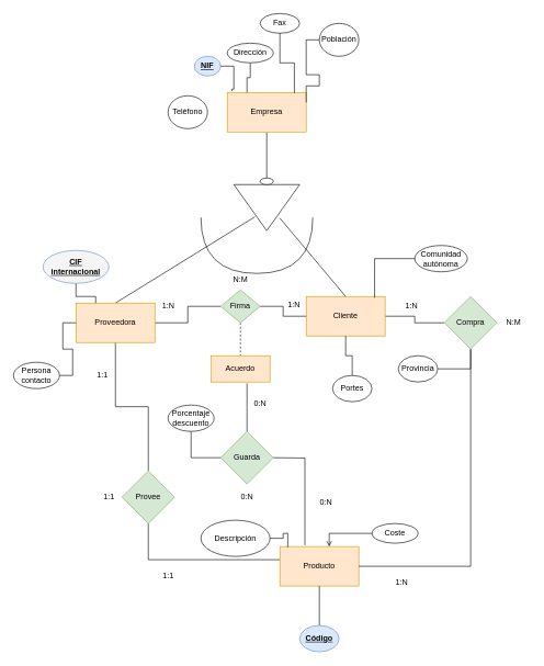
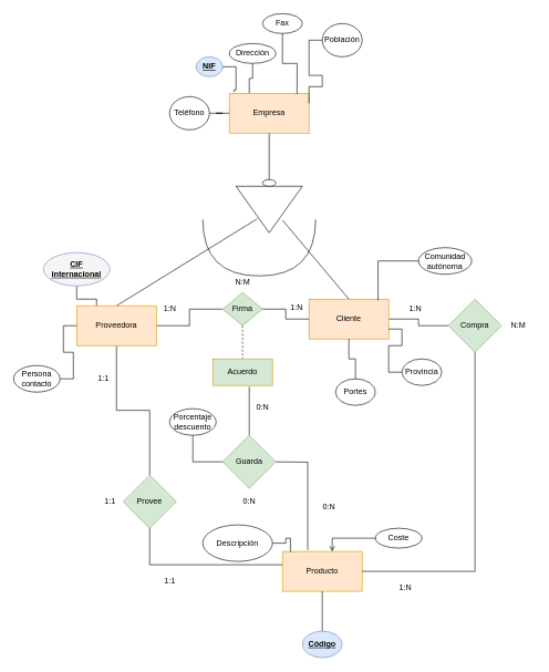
  <mxCell id="0" />
  <mxCell id="1" parent="0" />
  <mxCell id="2" style="edgeStyle=orthogonalEdgeStyle;rounded=0;orthogonalLoop=1;jettySize=auto;html=1;entryX=0.5;entryY=0;entryDx=0;entryDy=0;endArrow=none;endFill=0;" edge="1" parent="1" source="3" target="12"><mxGeometry relative="1" as="geometry" /></mxCell>
  <mxCell id="3" value="Empresa" style="whiteSpace=wrap;html=1;fillColor=#ffe6cc;strokeColor=#d79b00;" vertex="1" parent="1"><mxGeometry x="345" y="140" width="120" height="60" as="geometry" /></mxCell>
  <mxCell id="4" value="" style="endArrow=none;html=1;rounded=0;exitX=0.5;exitY=0;exitDx=0;exitDy=0;entryX=0.68;entryY=0.3;entryDx=0;entryDy=0;entryPerimeter=0;" edge="1" parent="1" source="7" target="11"><mxGeometry width="50" height="50" relative="1" as="geometry"><mxPoint x="355" y="330" as="sourcePoint" /><mxPoint x="345" y="320" as="targetPoint" /></mxGeometry></mxCell>
  <mxCell id="5" value="" style="edgeStyle=orthogonalEdgeStyle;rounded=0;orthogonalLoop=1;jettySize=auto;html=1;endArrow=none;endFill=0;" edge="1" parent="1" source="7" target="15"><mxGeometry relative="1" as="geometry" /></mxCell>
  <mxCell id="6" value="" style="edgeStyle=orthogonalEdgeStyle;rounded=0;orthogonalLoop=1;jettySize=auto;html=1;endArrow=none;endFill=0;" edge="1" parent="1" source="7" target="47"><mxGeometry relative="1" as="geometry" /></mxCell>
  <mxCell id="7" value="Proveedora" style="whiteSpace=wrap;html=1;fillColor=#ffe6cc;strokeColor=#d79b00;" vertex="1" parent="1"><mxGeometry x="115" y="460" width="120" height="60" as="geometry" /></mxCell>
  <mxCell id="8" value="" style="edgeStyle=orthogonalEdgeStyle;rounded=0;orthogonalLoop=1;jettySize=auto;html=1;endArrow=none;endFill=0;" edge="1" parent="1" source="9" target="18"><mxGeometry relative="1" as="geometry" /></mxCell>
  <mxCell id="9" value="Cliente" style="whiteSpace=wrap;html=1;fillColor=#ffe6cc;strokeColor=#d79b00;" vertex="1" parent="1"><mxGeometry x="465" y="450" width="120" height="60" as="geometry" /></mxCell>
  <mxCell id="10" value="" style="endArrow=none;html=1;rounded=0;exitX=0.5;exitY=0;exitDx=0;exitDy=0;entryX=0.3;entryY=0.271;entryDx=0;entryDy=0;entryPerimeter=0;" edge="1" parent="1" source="9" target="11"><mxGeometry width="50" height="50" relative="1" as="geometry"><mxPoint y="350" as="sourcePoint" x="495" /><mxPoint x="475" y="340" as="targetPoint" /></mxGeometry></mxCell>
  <mxCell id="11" value="" style="verticalLabelPosition=bottom;verticalAlign=top;html=1;shape=mxgraph.basic.acute_triangle;dx=0.5;direction=west;" vertex="1" parent="1"><mxGeometry x="355" y="280" width="100" height="70" as="geometry" /></mxCell>
  <mxCell id="12" value="" style="ellipse;whiteSpace=wrap;html=1;" vertex="1" parent="1"><mxGeometry x="395" y="270" width="20" height="10" as="geometry" /></mxCell>
  <mxCell id="13" value="" style="shape=requiredInterface;html=1;verticalLabelPosition=bottom;sketch=0;direction=south;" vertex="1" parent="1"><mxGeometry x="305" y="330" width="170" height="85" as="geometry" /></mxCell>
  <mxCell id="14" value="" style="edgeStyle=orthogonalEdgeStyle;rounded=0;orthogonalLoop=1;jettySize=auto;html=1;endArrow=none;endFill=0;" edge="1" parent="1" source="15" target="16"><mxGeometry relative="1" as="geometry"><Array as="points"><mxPoint x="225" y="850" /></Array></mxGeometry></mxCell>
  <mxCell id="15" value="Provee" style="rhombus;whiteSpace=wrap;html=1;fillColor=#d5e8d4;strokeColor=#82b366;" vertex="1" parent="1"><mxGeometry x="185" y="715" width="80" height="80" as="geometry" /></mxCell>
  <mxCell id="16" value="Producto" style="whiteSpace=wrap;html=1;fillColor=#ffe6cc;strokeColor=#d79b00;" vertex="1" parent="1"><mxGeometry x="425" y="830" width="120" height="60" as="geometry" /></mxCell>
  <mxCell id="17" style="edgeStyle=orthogonalEdgeStyle;rounded=0;orthogonalLoop=1;jettySize=auto;html=1;entryX=1;entryY=0.5;entryDx=0;entryDy=0;endArrow=none;endFill=0;" edge="1" parent="1" source="18" target="16"><mxGeometry relative="1" as="geometry"><Array as="points"><mxPoint x="715" y="860" /></Array></mxGeometry></mxCell>
  <mxCell id="18" value="Compra" style="rhombus;whiteSpace=wrap;html=1;fillColor=#d5e8d4;strokeColor=#82b366;" vertex="1" parent="1"><mxGeometry x="675" y="450" width="80" height="80" as="geometry" /></mxCell>
  <mxCell id="19" value="Fax" style="ellipse;whiteSpace=wrap;html=1;" vertex="1" parent="1"><mxGeometry x="395" y="20" width="60" height="30" as="geometry" /></mxCell>
+ <mxCell id="20" style="edgeStyle=orthogonalEdgeStyle;rounded=0;orthogonalLoop=1;jettySize=auto;html=1;endArrow=none;endFill=0;" edge="1" parent="1" source="21" target="3"><mxGeometry relative="1" as="geometry" /></mxCell>
  <mxCell id="21" value="Teléfono" style="ellipse;whiteSpace=wrap;html=1;" vertex="1" parent="1"><mxGeometry x="255" y="145" width="60" height="50" as="geometry" /></mxCell>
  <mxCell id="22" style="edgeStyle=orthogonalEdgeStyle;rounded=0;orthogonalLoop=1;jettySize=auto;html=1;entryX=1;entryY=0.25;entryDx=0;entryDy=0;endArrow=none;endFill=0;" edge="1" parent="1" source="23" target="3"><mxGeometry relative="1" as="geometry"><Array as="points"><mxPoint x="465" y="60" /><mxPoint x="465" y="113" /><mxPoint x="485" y="113" /><mxPoint x="485" y="130" /><mxPoint x="465" y="130" /></Array></mxGeometry></mxCell>
  <mxCell id="23" value="Población" style="ellipse;whiteSpace=wrap;html=1;" vertex="1" parent="1"><mxGeometry x="485" y="35" width="60" height="50" as="geometry" /></mxCell>
  <mxCell id="24" style="edgeStyle=orthogonalEdgeStyle;rounded=0;orthogonalLoop=1;jettySize=auto;html=1;entryX=0.25;entryY=0;entryDx=0;entryDy=0;endArrow=none;endFill=0;" edge="1" parent="1" source="25" target="3"><mxGeometry relative="1" as="geometry" /></mxCell>
  <mxCell id="25" value="Dirección" style="ellipse;whiteSpace=wrap;html=1;" vertex="1" parent="1"><mxGeometry x="345" y="65" width="70" height="30" as="geometry" /></mxCell>
  <mxCell id="26" value="&lt;u&gt;&lt;b&gt;NIF&lt;/b&gt;&lt;/u&gt;" style="ellipse;whiteSpace=wrap;html=1;fillColor=#dae8fc;strokeColor=#6c8ebf;" vertex="1" parent="1"><mxGeometry x="295" y="85" width="40" height="30" as="geometry" /></mxCell>
  <mxCell id="27" style="edgeStyle=orthogonalEdgeStyle;rounded=0;orthogonalLoop=1;jettySize=auto;html=1;entryX=0.058;entryY=-0.033;entryDx=0;entryDy=0;entryPerimeter=0;endArrow=none;endFill=0;" edge="1" parent="1" source="26" target="3"><mxGeometry relative="1" as="geometry" /></mxCell>
  <mxCell id="28" style="edgeStyle=orthogonalEdgeStyle;rounded=0;orthogonalLoop=1;jettySize=auto;html=1;entryX=0.85;entryY=0.017;entryDx=0;entryDy=0;entryPerimeter=0;endArrow=none;endFill=0;" edge="1" parent="1" source="19" target="3"><mxGeometry relative="1" as="geometry" /></mxCell>
  <mxCell id="29" style="edgeStyle=orthogonalEdgeStyle;rounded=0;orthogonalLoop=1;jettySize=auto;html=1;endArrow=none;endFill=0;" edge="1" parent="1" source="30" target="9"><mxGeometry relative="1" as="geometry" /></mxCell>
  <mxCell id="30" value="Portes" style="ellipse;whiteSpace=wrap;html=1;" vertex="1" parent="1"><mxGeometry x="505" y="570" width="60" height="40" as="geometry" /></mxCell>
  <mxCell id="31" value="&lt;div&gt;Comunidad&lt;/div&gt;&lt;div&gt;autónoma&lt;br&gt;&lt;/div&gt;" style="ellipse;whiteSpace=wrap;html=1;" vertex="1" parent="1"><mxGeometry x="630" y="372.5" width="80" height="40" as="geometry" /></mxCell>
- <mxCell id="32" style="edgeStyle=orthogonalEdgeStyle;rounded=0;orthogonalLoop=1;jettySize=auto;html=1;endArrow=none;endFill=0;" edge="1" parent="1" source="33" target="18"><mxGeometry relative="1" as="geometry" /></mxCell>
+ <mxCell id="32" style="edgeStyle=orthogonalEdgeStyle;rounded=0;orthogonalLoop=1;jettySize=auto;html=1;entryX=1;entryY=0.75;entryDx=0;entryDy=0;endArrow=none;endFill=0;" edge="1" parent="1" source="33" target="9"><mxGeometry relative="1" as="geometry" /></mxCell>
  <mxCell id="33" value="Provincia" style="ellipse;whiteSpace=wrap;html=1;" vertex="1" parent="1"><mxGeometry x="605" y="540" width="60" height="40" as="geometry" /></mxCell>
  <mxCell id="34" style="edgeStyle=orthogonalEdgeStyle;rounded=0;orthogonalLoop=1;jettySize=auto;html=1;entryX=0.867;entryY=0.033;entryDx=0;entryDy=0;entryPerimeter=0;endArrow=none;endFill=0;" edge="1" parent="1" source="31" target="9"><mxGeometry relative="1" as="geometry" /></mxCell>
  <mxCell id="35" style="edgeStyle=orthogonalEdgeStyle;rounded=0;orthogonalLoop=1;jettySize=auto;html=1;entryX=0;entryY=0.5;entryDx=0;entryDy=0;endArrow=none;endFill=0;" edge="1" parent="1" source="36" target="7"><mxGeometry relative="1" as="geometry" /></mxCell>
  <mxCell id="36" value="&lt;div&gt;Persona&lt;/div&gt;&lt;div&gt;contacto&lt;br&gt;&lt;/div&gt;" style="ellipse;whiteSpace=wrap;html=1;" vertex="1" parent="1"><mxGeometry x="20" y="550" width="70" height="40" as="geometry" /></mxCell>
  <mxCell id="37" style="edgeStyle=orthogonalEdgeStyle;rounded=0;orthogonalLoop=1;jettySize=auto;html=1;entryX=0.25;entryY=0;entryDx=0;entryDy=0;endArrow=none;endFill=0;" edge="1" parent="1" source="38" target="7"><mxGeometry relative="1" as="geometry" /></mxCell>
  <mxCell id="38" value="&lt;div&gt;&lt;u&gt;&lt;b&gt;CIF&lt;/b&gt;&lt;/u&gt;&lt;/div&gt;&lt;div&gt;&lt;u&gt;&lt;b&gt;internacional&lt;br&gt;&lt;/b&gt;&lt;/u&gt;&lt;/div&gt;" style="ellipse;whiteSpace=wrap;html=1;fillColor=#f5f5f5;strokeColor=#6c8ebf;" vertex="1" parent="1"><mxGeometry x="65" y="380" width="100" height="50" as="geometry" /></mxCell>
  <mxCell id="39" value="Coste" style="ellipse;whiteSpace=wrap;html=1;" vertex="1" parent="1"><mxGeometry x="565" y="795" width="70" height="30" as="geometry" /></mxCell>
  <mxCell id="40" value="Descripción" style="ellipse;whiteSpace=wrap;html=1;" vertex="1" parent="1"><mxGeometry x="305" y="790" width="105" height="55" as="geometry" /></mxCell>
  <mxCell id="41" style="edgeStyle=orthogonalEdgeStyle;rounded=0;orthogonalLoop=1;jettySize=auto;html=1;exitX=0.5;exitY=0;exitDx=0;exitDy=0;entryX=0.5;entryY=1;entryDx=0;entryDy=0;endArrow=none;endFill=0;" edge="1" parent="1" source="42" target="16"><mxGeometry relative="1" as="geometry" /></mxCell>
  <mxCell id="42" value="&lt;u&gt;&lt;b&gt;Código&lt;/b&gt;&lt;/u&gt;" style="ellipse;whiteSpace=wrap;html=1;fillColor=#dae8fc;strokeColor=#6c8ebf;" vertex="1" parent="1"><mxGeometry x="455" y="950" width="60" height="40" as="geometry" /></mxCell>
  <mxCell id="43" style="edgeStyle=orthogonalEdgeStyle;rounded=0;orthogonalLoop=1;jettySize=auto;html=1;entryX=0.1;entryY=0.017;entryDx=0;entryDy=0;entryPerimeter=0;endArrow=none;endFill=0;" edge="1" parent="1" source="40" target="16"><mxGeometry relative="1" as="geometry" /></mxCell>
  <mxCell id="44" style="edgeStyle=orthogonalEdgeStyle;rounded=0;orthogonalLoop=1;jettySize=auto;html=1;entryX=0.625;entryY=0;entryDx=0;entryDy=0;entryPerimeter=0;endArrow=open;endFill=0;" edge="1" parent="1" source="39" target="16"><mxGeometry relative="1" as="geometry" /></mxCell>
  <mxCell id="45" style="edgeStyle=orthogonalEdgeStyle;rounded=0;orthogonalLoop=1;jettySize=auto;html=1;exitX=0.5;exitY=1;exitDx=0;exitDy=0;entryX=0.5;entryY=0;entryDx=0;entryDy=0;endArrow=none;endFill=0;dashed=1;" edge="1" parent="1" source="47" target="48"><mxGeometry relative="1" as="geometry" /></mxCell>
  <mxCell id="46" style="edgeStyle=orthogonalEdgeStyle;rounded=0;orthogonalLoop=1;jettySize=auto;html=1;exitX=1;exitY=0.5;exitDx=0;exitDy=0;endArrow=none;endFill=0;" edge="1" parent="1" source="47" target="9"><mxGeometry relative="1" as="geometry" /></mxCell>
  <mxCell id="47" value="Firma" style="rhombus;whiteSpace=wrap;html=1;fillColor=#d5e8d4;strokeColor=#82b366;" vertex="1" parent="1"><mxGeometry x="335" y="440" width="60" height="50" as="geometry" /></mxCell>
- <mxCell id="48" value="Acuerdo" style="whiteSpace=wrap;html=1;fillColor=#ffe6cc;strokeColor=#d79b00;" vertex="1" parent="1"><mxGeometry x="320" y="540" width="90" height="40" as="geometry" /></mxCell>
+ <mxCell id="48" value="Acuerdo" style="whiteSpace=wrap;html=1;fillColor=#d5e8d4;strokeColor=#d79b00;" vertex="1" parent="1"><mxGeometry x="320" y="540" width="90" height="40" as="geometry" /></mxCell>
  <mxCell id="49" style="edgeStyle=orthogonalEdgeStyle;rounded=0;orthogonalLoop=1;jettySize=auto;html=1;entryX=0.317;entryY=-0.033;entryDx=0;entryDy=0;entryPerimeter=0;endArrow=none;endFill=0;" edge="1" parent="1" target="16"><mxGeometry relative="1" as="geometry"><mxPoint x="415" y="695" as="sourcePoint" /></mxGeometry></mxCell>
  <mxCell id="50" value="1:1" style="text;html=1;align=center;verticalAlign=middle;resizable=0;points=[];autosize=1;strokeColor=none;fillColor=none;" vertex="1" parent="1"><mxGeometry x="135" y="555" width="40" height="30" as="geometry" /></mxCell>
  <mxCell id="51" value="1:1" style="text;html=1;align=center;verticalAlign=middle;resizable=0;points=[];autosize=1;strokeColor=none;fillColor=none;" vertex="1" parent="1"><mxGeometry x="235" y="860" width="40" height="30" as="geometry" /></mxCell>
  <mxCell id="52" value="1:1" style="text;html=1;align=center;verticalAlign=middle;resizable=0;points=[];autosize=1;strokeColor=none;fillColor=none;" vertex="1" parent="1"><mxGeometry x="145" y="740" width="40" height="30" as="geometry" /></mxCell>
  <mxCell id="53" value="1:N" style="text;html=1;align=center;verticalAlign=middle;resizable=0;points=[];autosize=1;strokeColor=none;fillColor=none;" vertex="1" parent="1"><mxGeometry x="605" y="450" width="40" height="30" as="geometry" /></mxCell>
  <mxCell id="54" value="1:N" style="text;html=1;align=center;verticalAlign=middle;resizable=0;points=[];autosize=1;strokeColor=none;fillColor=none;" vertex="1" parent="1"><mxGeometry x="590" y="870" width="40" height="30" as="geometry" /></mxCell>
  <mxCell id="55" value="1:N" style="text;html=1;align=center;verticalAlign=middle;resizable=0;points=[];autosize=1;strokeColor=none;fillColor=none;" vertex="1" parent="1"><mxGeometry x="235" y="450" width="40" height="30" as="geometry" /></mxCell>
  <mxCell id="56" value="1:N" style="text;html=1;align=center;verticalAlign=middle;resizable=0;points=[];autosize=1;strokeColor=none;fillColor=none;" vertex="1" parent="1"><mxGeometry x="426" y="448" width="40" height="30" as="geometry" /></mxCell>
  <mxCell id="57" value="N:M" style="text;html=1;align=center;verticalAlign=middle;resizable=0;points=[];autosize=1;strokeColor=none;fillColor=none;" vertex="1" parent="1"><mxGeometry x="340" y="410" width="50" height="30" as="geometry" /></mxCell>
  <mxCell id="58" value="N:M" style="text;html=1;align=center;verticalAlign=middle;resizable=0;points=[];autosize=1;strokeColor=none;fillColor=none;" vertex="1" parent="1"><mxGeometry x="755" y="475" width="50" height="30" as="geometry" /></mxCell>
  <mxCell id="59" value="0:N" style="text;html=1;align=center;verticalAlign=middle;resizable=0;points=[];autosize=1;strokeColor=none;fillColor=none;" vertex="1" parent="1"><mxGeometry x="475" y="748" width="40" height="30" as="geometry" /></mxCell>
  <mxCell id="60" value="0:N" style="text;html=1;align=center;verticalAlign=middle;resizable=0;points=[];autosize=1;strokeColor=none;fillColor=none;" vertex="1" parent="1"><mxGeometry x="355" y="740" width="40" height="30" as="geometry" /></mxCell>
  <mxCell id="61" value="Guarda" style="rhombus;whiteSpace=wrap;html=1;fillColor=#d5e8d4;strokeColor=#82b366;" vertex="1" parent="1"><mxGeometry x="335" y="655" width="80" height="80" as="geometry" /></mxCell>
  <mxCell id="62" style="edgeStyle=orthogonalEdgeStyle;rounded=0;orthogonalLoop=1;jettySize=auto;html=1;exitX=0.5;exitY=0;exitDx=0;exitDy=0;entryX=0.611;entryY=1.05;entryDx=0;entryDy=0;entryPerimeter=0;endArrow=none;endFill=0;" edge="1" parent="1" source="61"><mxGeometry relative="1" as="geometry"><mxPoint x="375" y="582" as="targetPoint" /></mxGeometry></mxCell>
  <mxCell id="63" style="edgeStyle=orthogonalEdgeStyle;rounded=0;orthogonalLoop=1;jettySize=auto;html=1;entryX=0;entryY=0.5;entryDx=0;entryDy=0;exitX=0.5;exitY=1;exitDx=0;exitDy=0;endArrow=none;endFill=0;" edge="1" parent="1" source="64" target="61"><mxGeometry relative="1" as="geometry" /></mxCell>
  <mxCell id="64" value="&lt;div&gt;Porcentaje&lt;/div&gt;&lt;div&gt;descuento&lt;br&gt;&lt;/div&gt;" style="ellipse;whiteSpace=wrap;html=1;" vertex="1" parent="1"><mxGeometry x="255" y="615" width="70" height="40" as="geometry" /></mxCell>
  <mxCell id="65" value="0:N" style="text;html=1;align=center;verticalAlign=middle;resizable=0;points=[];autosize=1;strokeColor=none;fillColor=none;" vertex="1" parent="1"><mxGeometry x="375" y="598" width="40" height="30" as="geometry" /></mxCell>
